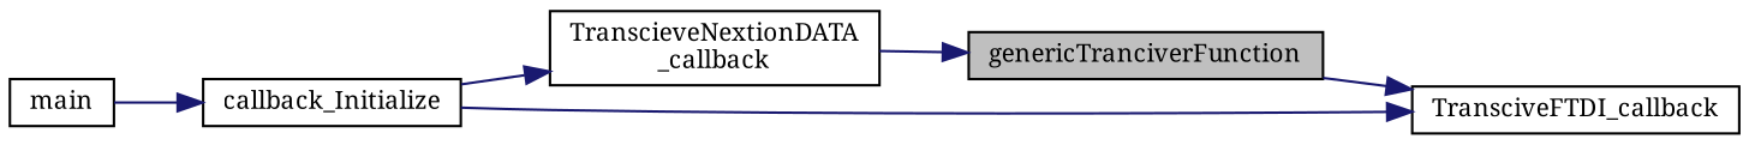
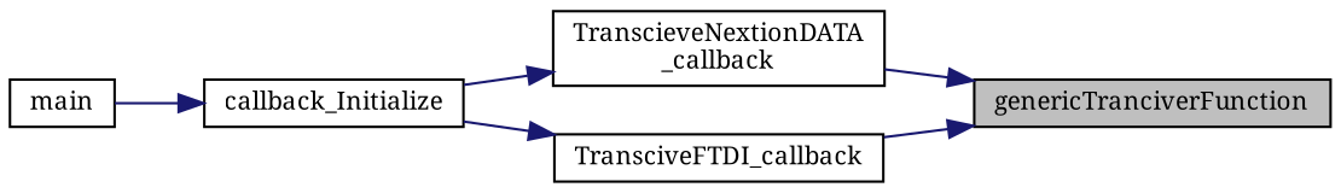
  digraph {
    fontname="Noto Serif"
    rankdir=RL
    node [color=black fillcolor=white fontname="Noto Serif" fontsize=10 shape=record style=filled]
    edge [color=midnightblue dir=back fontname="Noto Serif" fontsize=10 labelfontname=Helvetica labelfontsize=10 style=solid]
    n1 [fillcolor=grey75 fontcolor=black height=0.2 label=genericTranciverFunction width=0.4]
    n2 [height=0.2 label="TranscieveNextionDATA\l_callback" width=0.4]
    n3 [height=0.2 label=TransciveFTDI_callback width=0.4]
    n4 [height=0.2 label=callback_Initialize width=0.4]
    n5 [height=0.2 label=main width=0.4]
    n1 -> n2
-   n3 -> n1
+   n1 -> n3
    n2 -> n4
    n3 -> n4
    n4 -> n5
  }
